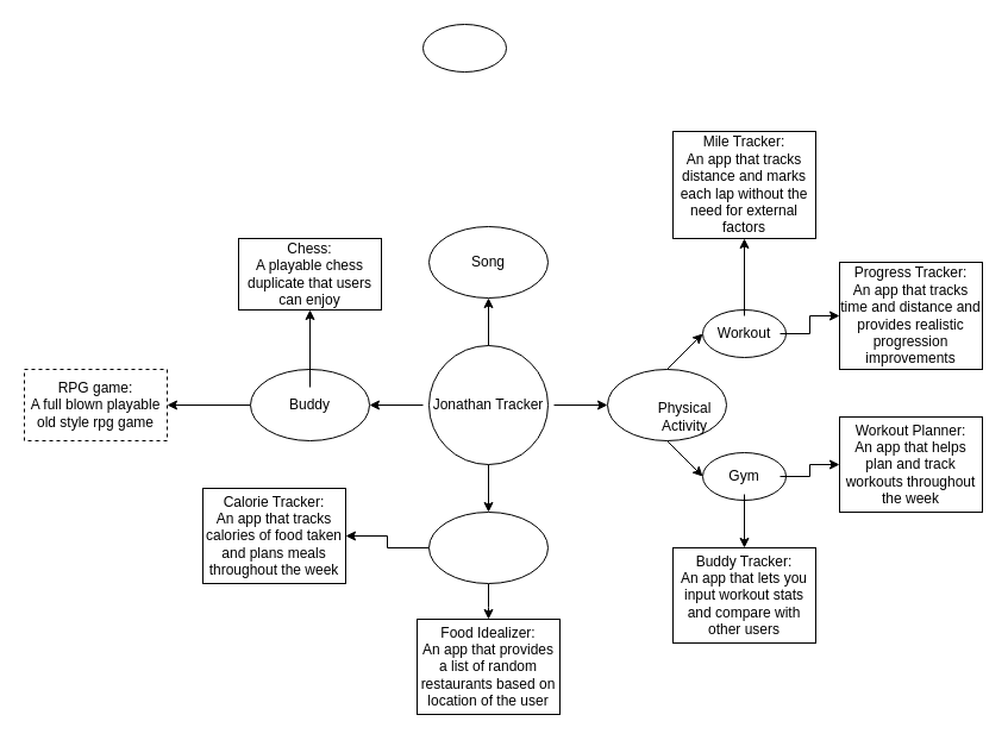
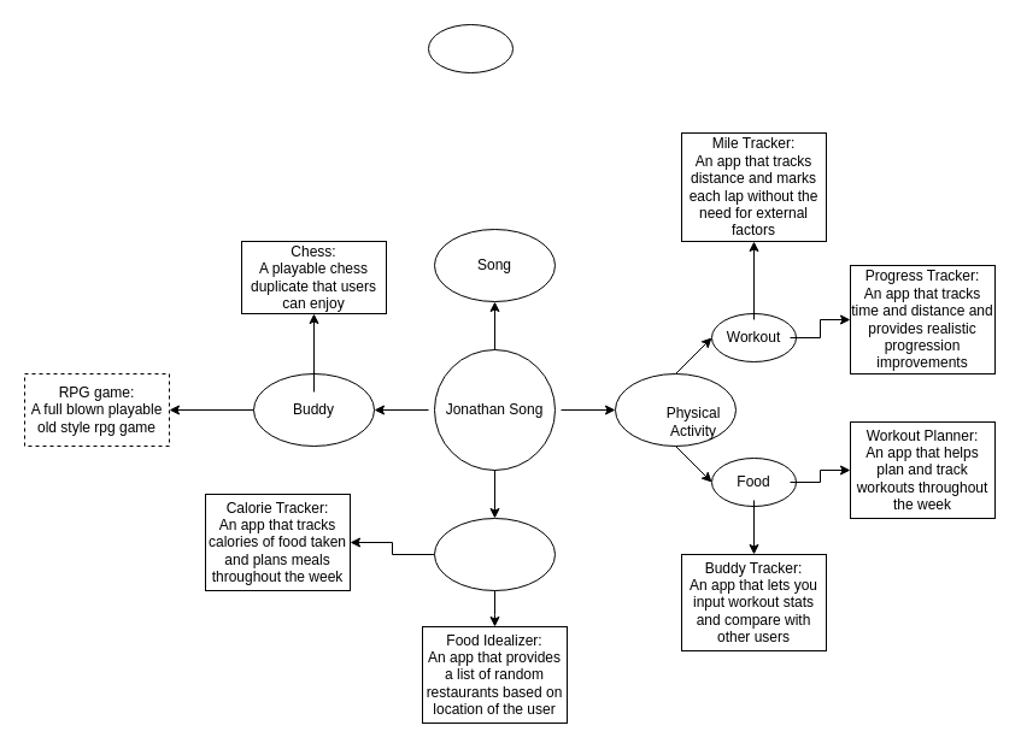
  <mxCell id="0" />
  <mxCell id="1" parent="0" />
  <mxCell id="2" value="" style="ellipse;whiteSpace=wrap;html=1;aspect=fixed;" vertex="1" parent="1"><mxGeometry x="360" y="290" width="100" height="100" as="geometry" /></mxCell>
- <mxCell id="3" value="Jonathan Tracker" style="text;strokeColor=none;align=center;fillColor=none;html=1;verticalAlign=middle;whiteSpace=wrap;rounded=0;" vertex="1" parent="1"><mxGeometry x="355" y="310" width="110" height="60" as="geometry" /></mxCell>
+ <mxCell id="3" value="Jonathan Song" style="text;strokeColor=none;align=center;fillColor=none;html=1;verticalAlign=middle;whiteSpace=wrap;rounded=0;" vertex="1" parent="1"><mxGeometry x="355" y="310" width="110" height="60" as="geometry" /></mxCell>
  <mxCell id="4" value="" style="endArrow=classic;html=1;rounded=0;exitX=0.5;exitY=0;exitDx=0;exitDy=0;" edge="1" parent="1" source="2"><mxGeometry width="50" height="50" relative="1" as="geometry"><mxPoint x="420" y="220" as="sourcePoint" /><mxPoint x="410" y="250" as="targetPoint" /></mxGeometry></mxCell>
  <mxCell id="5" value="" style="endArrow=classic;html=1;rounded=0;exitX=0.5;exitY=1;exitDx=0;exitDy=0;" edge="1" parent="1" source="2"><mxGeometry width="50" height="50" relative="1" as="geometry"><mxPoint x="380" y="350" as="sourcePoint" /><mxPoint x="410" y="430" as="targetPoint" /></mxGeometry></mxCell>
  <mxCell id="6" value="" style="endArrow=classic;html=1;rounded=0;exitX=1;exitY=0.5;exitDx=0;exitDy=0;" edge="1" parent="1" source="3"><mxGeometry width="50" height="50" relative="1" as="geometry"><mxPoint x="380" y="350" as="sourcePoint" /><mxPoint x="510" y="340" as="targetPoint" /></mxGeometry></mxCell>
  <mxCell id="7" value="" style="endArrow=classic;html=1;rounded=0;exitX=0;exitY=0.5;exitDx=0;exitDy=0;" edge="1" parent="1" source="3"><mxGeometry width="50" height="50" relative="1" as="geometry"><mxPoint x="380" y="350" as="sourcePoint" /><mxPoint x="310" y="340" as="targetPoint" /></mxGeometry></mxCell>
  <mxCell id="8" value="" style="edgeStyle=orthogonalEdgeStyle;rounded=0;orthogonalLoop=1;jettySize=auto;html=1;" edge="1" parent="1" source="10"><mxGeometry relative="1" as="geometry"><mxPoint x="410" y="520" as="targetPoint" /></mxGeometry></mxCell>
  <mxCell id="9" value="" style="edgeStyle=orthogonalEdgeStyle;rounded=0;orthogonalLoop=1;jettySize=auto;html=1;" edge="1" parent="1" source="10" target="35"><mxGeometry relative="1" as="geometry" /></mxCell>
  <mxCell id="10" value="" style="ellipse;whiteSpace=wrap;html=1;" vertex="1" parent="1"><mxGeometry x="360" y="430" width="100" height="60" as="geometry" /></mxCell>
  <mxCell id="11" value="" style="edgeStyle=orthogonalEdgeStyle;rounded=0;orthogonalLoop=1;jettySize=auto;html=1;" edge="1" parent="1" source="12" target="36"><mxGeometry relative="1" as="geometry" /></mxCell>
  <mxCell id="12" value="" style="ellipse;whiteSpace=wrap;html=1;" vertex="1" parent="1"><mxGeometry x="210" y="310" width="100" height="60" as="geometry" /></mxCell>
  <mxCell id="13" value="" style="ellipse;whiteSpace=wrap;html=1;" vertex="1" parent="1"><mxGeometry x="360" y="190" width="100" height="60" as="geometry" /></mxCell>
  <mxCell id="14" value="" style="ellipse;whiteSpace=wrap;html=1;" vertex="1" parent="1"><mxGeometry x="510" y="310" width="100" height="60" as="geometry" /></mxCell>
  <mxCell id="15" value="Physical Activity" style="text;strokeColor=none;align=center;fillColor=none;html=1;verticalAlign=middle;whiteSpace=wrap;rounded=0;" vertex="1" parent="1"><mxGeometry x="545" y="335" width="60" height="30" as="geometry" /></mxCell>
  <mxCell id="16" value="Song" style="text;strokeColor=none;align=center;fillColor=none;html=1;verticalAlign=middle;whiteSpace=wrap;rounded=0;" vertex="1" parent="1"><mxGeometry x="380" y="205" width="60" height="30" as="geometry" /></mxCell>
  <mxCell id="17" value="" style="edgeStyle=orthogonalEdgeStyle;rounded=0;orthogonalLoop=1;jettySize=auto;html=1;" edge="1" parent="1" source="18" target="37"><mxGeometry relative="1" as="geometry" /></mxCell>
  <mxCell id="18" value="Buddy" style="text;strokeColor=none;align=center;fillColor=none;html=1;verticalAlign=middle;whiteSpace=wrap;rounded=0;" vertex="1" parent="1"><mxGeometry x="230" y="325" width="60" height="30" as="geometry" /></mxCell>
  <mxCell id="19" value="" style="endArrow=classic;html=1;rounded=0;exitX=0.5;exitY=1;exitDx=0;exitDy=0;" edge="1" parent="1" source="14"><mxGeometry width="50" height="50" relative="1" as="geometry"><mxPoint x="380" y="350" as="sourcePoint" /><mxPoint x="590" y="400" as="targetPoint" /></mxGeometry></mxCell>
  <mxCell id="20" value="" style="endArrow=classic;html=1;rounded=0;exitX=0.5;exitY=0;exitDx=0;exitDy=0;" edge="1" parent="1" source="14"><mxGeometry width="50" height="50" relative="1" as="geometry"><mxPoint x="380" y="350" as="sourcePoint" /><mxPoint x="590" y="280" as="targetPoint" /></mxGeometry></mxCell>
  <mxCell id="21" value="" style="ellipse;whiteSpace=wrap;html=1;" vertex="1" parent="1"><mxGeometry x="590" y="260" width="70" height="40" as="geometry" /></mxCell>
  <mxCell id="22" value="" style="ellipse;whiteSpace=wrap;html=1;" vertex="1" parent="1"><mxGeometry x="355" y="20" width="70" height="40" as="geometry" /></mxCell>
  <mxCell id="23" value="" style="ellipse;whiteSpace=wrap;html=1;" vertex="1" parent="1"><mxGeometry x="590" y="380" width="70" height="40" as="geometry" /></mxCell>
  <mxCell id="24" value="" style="edgeStyle=orthogonalEdgeStyle;rounded=0;orthogonalLoop=1;jettySize=auto;html=1;" edge="1" parent="1" source="26" target="30"><mxGeometry relative="1" as="geometry" /></mxCell>
  <mxCell id="25" value="" style="edgeStyle=orthogonalEdgeStyle;rounded=0;orthogonalLoop=1;jettySize=auto;html=1;" edge="1" parent="1" source="26" target="31"><mxGeometry relative="1" as="geometry" /></mxCell>
  <mxCell id="26" value="Workout" style="text;strokeColor=none;align=center;fillColor=none;html=1;verticalAlign=middle;whiteSpace=wrap;rounded=0;" vertex="1" parent="1"><mxGeometry x="595" y="265" width="60" height="30" as="geometry" /></mxCell>
  <mxCell id="27" value="" style="edgeStyle=orthogonalEdgeStyle;rounded=0;orthogonalLoop=1;jettySize=auto;html=1;" edge="1" parent="1" source="29" target="32"><mxGeometry relative="1" as="geometry" /></mxCell>
  <mxCell id="28" value="" style="edgeStyle=orthogonalEdgeStyle;rounded=0;orthogonalLoop=1;jettySize=auto;html=1;" edge="1" parent="1" source="29" target="33"><mxGeometry relative="1" as="geometry" /></mxCell>
- <mxCell id="29" value="Gym" style="text;strokeColor=none;align=center;fillColor=none;html=1;verticalAlign=middle;whiteSpace=wrap;rounded=0;" vertex="1" parent="1"><mxGeometry x="595" y="385" width="60" height="30" as="geometry" /></mxCell>
+ <mxCell id="29" value="Food" style="text;strokeColor=none;align=center;fillColor=none;html=1;verticalAlign=middle;whiteSpace=wrap;rounded=0;" vertex="1" parent="1"><mxGeometry x="595" y="385" width="60" height="30" as="geometry" /></mxCell>
  <mxCell id="30" value="Mile Tracker:&lt;br&gt;An app that tracks distance and marks each lap without the need for external factors" style="whiteSpace=wrap;html=1;" vertex="1" parent="1"><mxGeometry x="565" y="110" width="120" height="90" as="geometry" /></mxCell>
  <mxCell id="31" value="Progress Tracker:&lt;br&gt;An app that tracks time and distance and provides realistic progression improvements" style="whiteSpace=wrap;html=1;" vertex="1" parent="1"><mxGeometry x="705" y="220" width="120" height="90" as="geometry" /></mxCell>
  <mxCell id="32" value="Workout Planner:&lt;br&gt;An app that helps plan and track workouts throughout the week" style="whiteSpace=wrap;html=1;" vertex="1" parent="1"><mxGeometry x="705" y="350" width="120" height="80" as="geometry" /></mxCell>
  <mxCell id="33" value="Buddy Tracker:&lt;br&gt;An app that lets you input workout stats and compare with other users" style="whiteSpace=wrap;html=1;" vertex="1" parent="1"><mxGeometry x="565" y="460" width="120" height="80" as="geometry" /></mxCell>
  <mxCell id="34" value="Food Idealizer:&lt;br&gt;An app that provides a list of random restaurants based on location of the user" style="whiteSpace=wrap;html=1;" vertex="1" parent="1"><mxGeometry x="350" y="520" width="120" height="80" as="geometry" /></mxCell>
  <mxCell id="35" value="Calorie Tracker:&lt;br&gt;An app that tracks calories of food taken and plans meals throughout the week" style="whiteSpace=wrap;html=1;" vertex="1" parent="1"><mxGeometry x="170" y="410" width="120" height="80" as="geometry" /></mxCell>
  <mxCell id="36" value="RPG game:&lt;br&gt;A full blown playable old style rpg game" style="whiteSpace=wrap;html=1;dashed=1;" vertex="1" parent="1"><mxGeometry x="20" y="310" width="120" height="60" as="geometry" /></mxCell>
  <mxCell id="37" value="Chess:&lt;br&gt;A playable chess duplicate that users can enjoy" style="whiteSpace=wrap;html=1;" vertex="1" parent="1"><mxGeometry x="200" y="200" width="120" height="60" as="geometry" /></mxCell>
